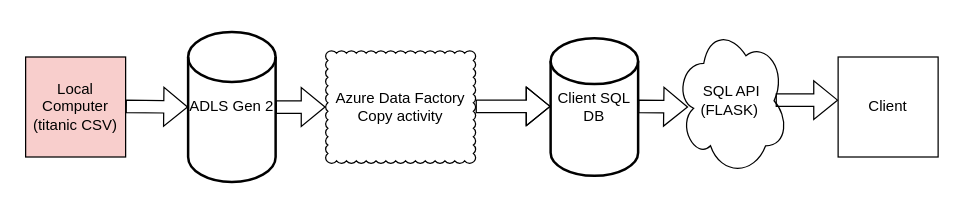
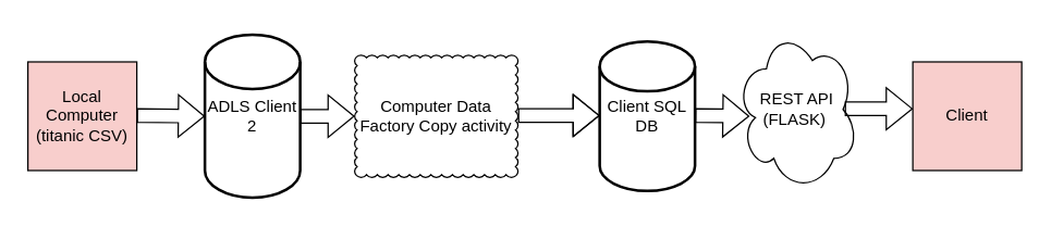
  <mxCell id="0" />
  <mxCell id="1" parent="0" />
  <mxCell id="2" value="Local Computer (titanic CSV)" style="whiteSpace=wrap;html=1;aspect=fixed;fillColor=#f8cecc;" vertex="1" parent="1"><mxGeometry x="20" y="45" width="80" height="80" as="geometry" /></mxCell>
  <mxCell id="3" value="" style="shape=flexArrow;endArrow=classic;html=1;rounded=0;" edge="1" parent="1"><mxGeometry width="50" height="50" relative="1" as="geometry"><mxPoint x="100" y="84.5" as="sourcePoint" /><mxPoint x="150" y="85" as="targetPoint" /></mxGeometry></mxCell>
- <mxCell id="4" value="ADLS Gen 2" style="strokeWidth=2;html=1;shape=mxgraph.flowchart.database;whiteSpace=wrap;" vertex="1" parent="1"><mxGeometry x="150" y="25" width="70" height="120" as="geometry" /></mxCell>
+ <mxCell id="4" value="ADLS Client 2" style="strokeWidth=2;html=1;shape=mxgraph.flowchart.database;whiteSpace=wrap;" vertex="1" parent="1"><mxGeometry x="150" y="25" width="70" height="120" as="geometry" /></mxCell>
  <mxCell id="5" value="" style="shape=flexArrow;endArrow=classic;html=1;rounded=0;exitX=1;exitY=0.5;exitDx=0;exitDy=0;exitPerimeter=0;" edge="1" parent="1" source="4"><mxGeometry width="50" height="50" relative="1" as="geometry"><mxPoint x="250" y="84.5" as="sourcePoint" /><mxPoint x="260" y="85" as="targetPoint" /></mxGeometry></mxCell>
- <mxCell id="6" value="Azure Data Factory Copy activity" style="whiteSpace=wrap;html=1;shape=mxgraph.basic.cloud_rect" vertex="1" parent="1"><mxGeometry x="260" y="40" width="120" height="90" as="geometry" /></mxCell>
+ <mxCell id="6" value="Computer Data Factory Copy activity" style="whiteSpace=wrap;html=1;shape=mxgraph.basic.cloud_rect" vertex="1" parent="1"><mxGeometry x="260" y="40" width="120" height="90" as="geometry" /></mxCell>
  <mxCell id="7" value="" style="shape=flexArrow;endArrow=classic;html=1;rounded=0;" edge="1" parent="1"><mxGeometry width="50" height="50" relative="1" as="geometry"><mxPoint x="380" y="84.5" as="sourcePoint" /><mxPoint x="440" y="84.5" as="targetPoint" /><Array as="points"><mxPoint x="410" y="84.5" /></Array></mxGeometry></mxCell>
  <mxCell id="8" value="Client SQL DB" style="strokeWidth=2;html=1;shape=mxgraph.flowchart.database;whiteSpace=wrap;" vertex="1" parent="1"><mxGeometry x="440" y="30" width="70" height="110" as="geometry" /></mxCell>
  <mxCell id="9" value="" style="shape=flexArrow;endArrow=classic;html=1;rounded=0;" edge="1" parent="1"><mxGeometry width="50" height="50" relative="1" as="geometry"><mxPoint x="510" y="84.5" as="sourcePoint" /><mxPoint x="550" y="85" as="targetPoint" /></mxGeometry></mxCell>
- <mxCell id="10" value="SQL API&lt;br&gt;(FLASK)&amp;nbsp;" style="ellipse;shape=cloud;whiteSpace=wrap;html=1;" vertex="1" parent="1"><mxGeometry x="540" y="20" width="90" height="120" as="geometry" /></mxCell>
+ <mxCell id="10" value="REST API&lt;br&gt;(FLASK)&amp;nbsp;" style="ellipse;shape=cloud;whiteSpace=wrap;html=1;" vertex="1" parent="1"><mxGeometry x="540" y="20" width="90" height="120" as="geometry" /></mxCell>
  <mxCell id="11" value="" style="shape=flexArrow;endArrow=classic;html=1;rounded=0;" edge="1" parent="1"><mxGeometry width="50" height="50" relative="1" as="geometry"><mxPoint x="620" y="79.5" as="sourcePoint" /><mxPoint x="670" y="79.5" as="targetPoint" /></mxGeometry></mxCell>
- <mxCell id="12" value="Client" style="whiteSpace=wrap;html=1;aspect=fixed;" vertex="1" parent="1"><mxGeometry x="670" y="45" width="80" height="80" as="geometry" /></mxCell>
+ <mxCell id="12" value="Client" style="whiteSpace=wrap;html=1;aspect=fixed;fillColor=#f8cecc;" vertex="1" parent="1"><mxGeometry x="670" y="45" width="80" height="80" as="geometry" /></mxCell>
